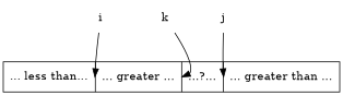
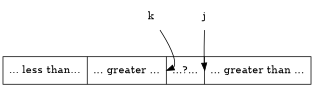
  digraph {
    node [shape=plaintext]
-   i
    k
    j
    n4 [label=" <l> ... less than... | <eq>... greater ... | ...?... | <r> ... greater than ... " shape=record]
    subgraph sub_1 {
      rank=same
-     i
      k
      j
    }
-   i -> k [style=invis]
-   i -> n4 [headport="l:e"]
    k -> j [style=invis]
    k -> n4 [headport="eq:e"]
    j -> n4 [headport="r:w"]
  }
